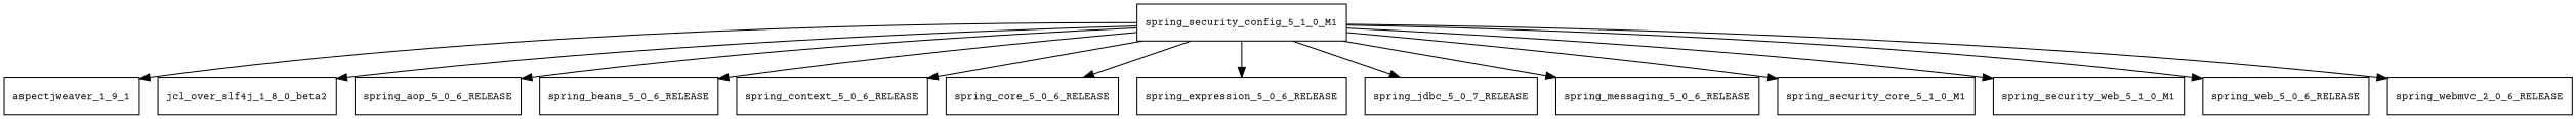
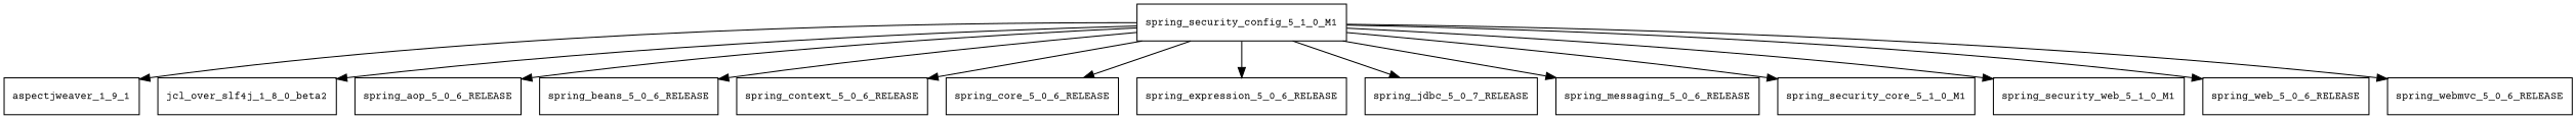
  digraph {
    fontname="Courier Prime"
    node [fontname="Courier Prime" fontsize=10.0 shape=box]
    edge [fontname="Courier Prime"]
    spring_security_config_5_1_0_M1
    aspectjweaver_1_9_1
    jcl_over_slf4j_1_8_0_beta2
    spring_aop_5_0_6_RELEASE
    spring_beans_5_0_6_RELEASE
    spring_context_5_0_6_RELEASE
    spring_core_5_0_6_RELEASE
    spring_expression_5_0_6_RELEASE
    n9 [label=spring_jdbc_5_0_7_RELEASE]
    spring_messaging_5_0_6_RELEASE
    spring_security_core_5_1_0_M1
    spring_security_web_5_1_0_M1
    spring_web_5_0_6_RELEASE
-   spring_webmvc_5_0_6_RELEASE [label=spring_webmvc_2_0_6_RELEASE]
+   spring_webmvc_5_0_6_RELEASE
    spring_security_config_5_1_0_M1 -> aspectjweaver_1_9_1
    spring_security_config_5_1_0_M1 -> jcl_over_slf4j_1_8_0_beta2
    spring_security_config_5_1_0_M1 -> spring_aop_5_0_6_RELEASE
    spring_security_config_5_1_0_M1 -> spring_beans_5_0_6_RELEASE
    spring_security_config_5_1_0_M1 -> spring_context_5_0_6_RELEASE
    spring_security_config_5_1_0_M1 -> spring_core_5_0_6_RELEASE
    spring_security_config_5_1_0_M1 -> spring_expression_5_0_6_RELEASE
    spring_security_config_5_1_0_M1 -> n9
    spring_security_config_5_1_0_M1 -> spring_messaging_5_0_6_RELEASE
    spring_security_config_5_1_0_M1 -> spring_security_core_5_1_0_M1
    spring_security_config_5_1_0_M1 -> spring_security_web_5_1_0_M1
    spring_security_config_5_1_0_M1 -> spring_web_5_0_6_RELEASE
    spring_security_config_5_1_0_M1 -> spring_webmvc_5_0_6_RELEASE
  }
